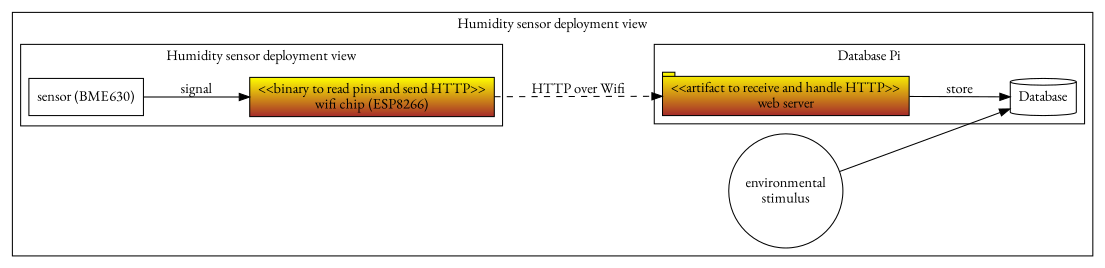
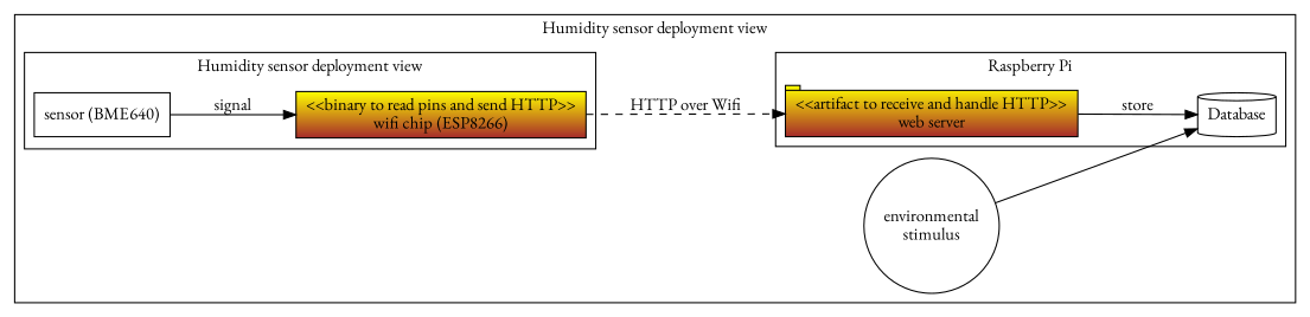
  digraph {
    compound=true
    fontname="EB Garamond"
    rankdir=LR
    ranksep=1
    node [fontname="EB Garamond" shape=record]
    edge [fontname="EB Garamond"]
-   n1 [label="sensor (BME630)"]
+   n1 [label="sensor (BME640)"]
    n2 [fillcolor="brown:yellow" gradientangle=90 label="\<\<binary to read pins and send HTTP\>\>\nwifi chip (ESP8266)" style=filled]
    n3 [fillcolor="brown:yellow" gradientangle=90 label="\<\<artifact to receive and handle HTTP\>\>\nweb server" shape=tab style=filled]
    Database [shape=cylinder]
    n5 [label="environmental\nstimulus" margin=0 shape=circle]
    subgraph cluster_1 {
      label="Humidity sensor deployment view"
      n5
      subgraph cluster_2 {
        label="Humidity sensor deployment view"
        n1
        n2
      }
      subgraph cluster_3 {
-       label="Database Pi"
+       label="Raspberry Pi"
        n3
        Database
      }
    }
    n1 -> n2 [label=signal]
    n2 -> n3 [label="HTTP over Wifi" style=dashed]
    n3 -> Database [label=store]
    n5 -> Database
  }
